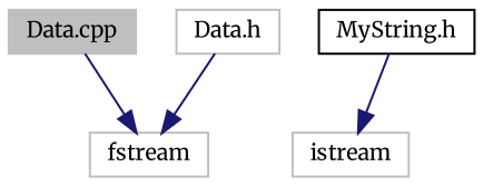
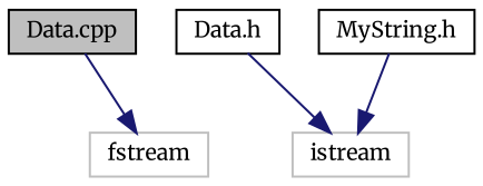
  digraph {
    fontname=Merriweather
    node [color=black fillcolor=white fontname=Merriweather fontsize=10 shape=record style=filled]
    edge [color=midnightblue fontname=Merriweather fontsize=10 labelfontname=Helvetica labelfontsize=10 style=solid]
-   n1 [color=grey75 fillcolor=grey75 fontcolor=black height=0.2 label="Data.cpp" width=0.4]
+   n1 [fillcolor=grey75 fontcolor=black height=0.2 label="Data.cpp" width=0.4]
    n2 [color=grey75 height=0.2 label=fstream width=0.4]
-   n3 [color=grey75 height=0.2 label="Data.h" width=0.4]
+   n3 [height=0.2 label="Data.h" width=0.4]
    n4 [height=0.2 label="MyString.h" width=0.4]
    n5 [color=grey75 height=0.2 label=istream width=0.4]
    n1 -> n2
-   n3 -> n2
+   n3 -> n5
    n4 -> n5
  }
